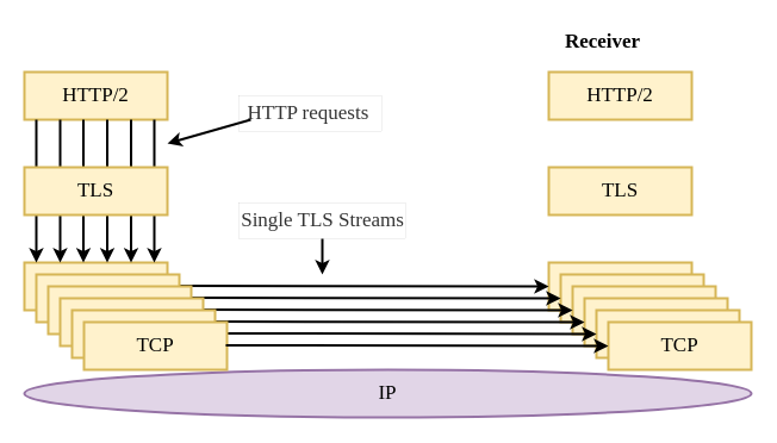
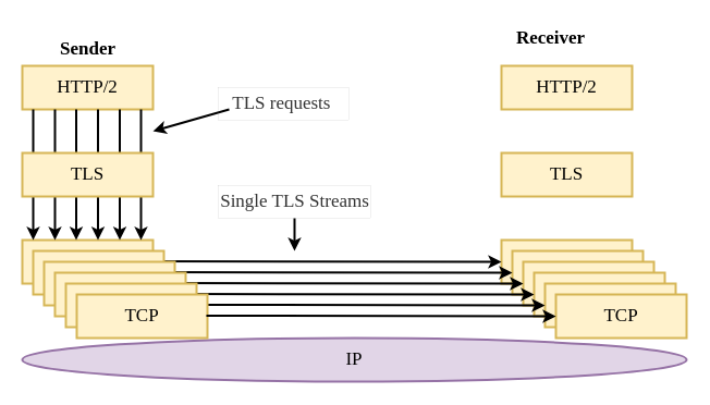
  <mxCell id="0" />
  <mxCell id="1" parent="0" />
  <mxCell id="2" value="HTTP/2" style="rounded=0;whiteSpace=wrap;html=1;strokeColor=#d6b656;fillColor=#fff2cc;strokeWidth=2;fontFamily=Ubuntu Condensed;fontSource=https%3A%2F%2Ffonts.googleapis.com%2Fcss%3Ffamily%3DUbuntu%2BCondensed;fontSize=17;" parent="1" vertex="1"><mxGeometry x="20" y="60" width="120" height="40" as="geometry" /></mxCell>
  <mxCell id="3" value="HTTP/2" style="rounded=0;whiteSpace=wrap;html=1;fillColor=#fff2cc;strokeColor=#d6b656;strokeWidth=2;fontFamily=Ubuntu Condensed;fontSource=https%3A%2F%2Ffonts.googleapis.com%2Fcss%3Ffamily%3DUbuntu%2BCondensed;fontSize=17;" parent="1" vertex="1"><mxGeometry x="460" y="60" width="120" height="40" as="geometry" /></mxCell>
  <mxCell id="4" value="TCP" style="rounded=0;whiteSpace=wrap;html=1;strokeColor=#d6b656;fillColor=#fff2cc;strokeWidth=2;fontFamily=Ubuntu Condensed;fontSource=https%3A%2F%2Ffonts.googleapis.com%2Fcss%3Ffamily%3DUbuntu%2BCondensed;fontSize=17;" parent="1" vertex="1"><mxGeometry x="20" y="220" width="120" height="40" as="geometry" /></mxCell>
  <mxCell id="5" value="IP" style="ellipse;whiteSpace=wrap;html=1;fillColor=#e1d5e7;strokeColor=#9673a6;strokeWidth=2;fontFamily=Ubuntu Condensed;fontSource=https%3A%2F%2Ffonts.googleapis.com%2Fcss%3Ffamily%3DUbuntu%2BCondensed;fontSize=17;" parent="1" vertex="1"><mxGeometry x="20" y="310" width="610" height="40" as="geometry" /></mxCell>
  <mxCell id="6" value="TLS" style="rounded=0;whiteSpace=wrap;html=1;strokeColor=#d6b656;fillColor=#fff2cc;strokeWidth=2;fontFamily=Ubuntu Condensed;fontSource=https%3A%2F%2Ffonts.googleapis.com%2Fcss%3Ffamily%3DUbuntu%2BCondensed;fontSize=17;" parent="1" vertex="1"><mxGeometry x="460" y="140" width="120" height="40" as="geometry" /></mxCell>
  <mxCell id="7" value="TCP" style="rounded=0;whiteSpace=wrap;html=1;strokeColor=#d6b656;fillColor=#fff2cc;strokeWidth=2;fontFamily=Ubuntu Condensed;fontSource=https%3A%2F%2Ffonts.googleapis.com%2Fcss%3Ffamily%3DUbuntu%2BCondensed;fontSize=17;" parent="1" vertex="1"><mxGeometry x="460" y="220" width="120" height="40" as="geometry" /></mxCell>
  <mxCell id="8" value="" style="endArrow=classic;html=1;rounded=0;exitX=0.25;exitY=1;exitDx=0;exitDy=0;entryX=0.25;entryY=0;entryDx=0;entryDy=0;fillColor=#f8cecc;strokeColor=#000000;strokeWidth=2;fontFamily=Ubuntu Condensed;fontSource=https%3A%2F%2Ffonts.googleapis.com%2Fcss%3Ffamily%3DUbuntu%2BCondensed;fontSize=17;" parent="1" edge="1"><mxGeometry width="50" height="50" relative="1" as="geometry"><mxPoint x="69.5" y="100" as="sourcePoint" /><mxPoint x="69.5" y="220" as="targetPoint" /></mxGeometry></mxCell>
+ <mxCell id="9" value="&lt;b style=&quot;font-size: 17px;&quot;&gt;&lt;font style=&quot;font-size: 17px;&quot;&gt;Sender&lt;/font&gt;&lt;/b&gt;" style="text;html=1;align=center;verticalAlign=middle;resizable=0;points=[];autosize=1;strokeColor=none;fillColor=none;fontFamily=Ubuntu Condensed;fontSource=https%3A%2F%2Ffonts.googleapis.com%2Fcss%3Ffamily%3DUbuntu%2BCondensed;fontSize=17;" parent="1" vertex="1"><mxGeometry x="45" y="30" width="70" height="30" as="geometry" /></mxCell>
  <mxCell id="10" value="&lt;span style=&quot;font-size: 17px;&quot;&gt;&lt;b style=&quot;font-size: 17px;&quot;&gt;Receiver&lt;/b&gt;&lt;/span&gt;" style="text;html=1;align=center;verticalAlign=middle;resizable=0;points=[];autosize=1;strokeColor=none;fillColor=none;fontFamily=Ubuntu Condensed;fontSource=https%3A%2F%2Ffonts.googleapis.com%2Fcss%3Ffamily%3DUbuntu%2BCondensed;fontSize=17;" parent="1" vertex="1"><mxGeometry x="465" y="20" width="80" height="30" as="geometry" /></mxCell>
  <mxCell id="11" value="" style="endArrow=classic;html=1;rounded=0;fontSize=17;strokeWidth=2;entryX=0;entryY=0.5;entryDx=0;entryDy=0;fontFamily=Ubuntu Condensed;fontSource=https%3A%2F%2Ffonts.googleapis.com%2Fcss%3Ffamily%3DUbuntu%2BCondensed;" parent="1" target="7" edge="1"><mxGeometry width="50" height="50" relative="1" as="geometry"><mxPoint x="139" y="239.5" as="sourcePoint" /><mxPoint x="450" y="240" as="targetPoint" /></mxGeometry></mxCell>
  <mxCell id="12" value="" style="rounded=0;orthogonalLoop=1;jettySize=auto;html=1;fontSize=17;strokeWidth=2;fontFamily=Ubuntu Condensed;fontSource=https%3A%2F%2Ffonts.googleapis.com%2Fcss%3Ffamily%3DUbuntu%2BCondensed;" parent="1" edge="1"><mxGeometry relative="1" as="geometry"><mxPoint x="210" y="100" as="sourcePoint" /><mxPoint x="140" y="120" as="targetPoint" /></mxGeometry></mxCell>
- <mxCell id="13" value="HTTP requests&amp;nbsp;" style="text;html=1;align=center;verticalAlign=middle;resizable=0;points=[];autosize=1;strokeColor=#666666;fillColor=none;fontSize=17;fontColor=#333333;strokeWidth=0;fontStyle=0;fontFamily=Ubuntu Condensed;fontSource=https%3A%2F%2Ffonts.googleapis.com%2Fcss%3Ffamily%3DUbuntu%2BCondensed;" parent="1" vertex="1"><mxGeometry x="200" y="80" width="120" height="30" as="geometry" /></mxCell>
+ <mxCell id="13" value="TLS requests&amp;nbsp;" style="text;html=1;align=center;verticalAlign=middle;resizable=0;points=[];autosize=1;strokeColor=#666666;fillColor=none;fontSize=17;fontColor=#333333;strokeWidth=0;fontStyle=0;fontFamily=Ubuntu Condensed;fontSource=https%3A%2F%2Ffonts.googleapis.com%2Fcss%3Ffamily%3DUbuntu%2BCondensed;" parent="1" vertex="1"><mxGeometry x="200" y="80" width="120" height="30" as="geometry" /></mxCell>
  <mxCell id="14" value="TCP" style="rounded=0;whiteSpace=wrap;html=1;strokeColor=#d6b656;fillColor=#fff2cc;strokeWidth=2;fontFamily=Ubuntu Condensed;fontSource=https%3A%2F%2Ffonts.googleapis.com%2Fcss%3Ffamily%3DUbuntu%2BCondensed;fontSize=17;" vertex="1" parent="1"><mxGeometry x="30" y="230" width="120" height="40" as="geometry" /></mxCell>
  <mxCell id="15" value="TCP" style="rounded=0;whiteSpace=wrap;html=1;strokeColor=#d6b656;fillColor=#fff2cc;strokeWidth=2;fontFamily=Ubuntu Condensed;fontSource=https%3A%2F%2Ffonts.googleapis.com%2Fcss%3Ffamily%3DUbuntu%2BCondensed;fontSize=17;" vertex="1" parent="1"><mxGeometry x="470" y="230" width="120" height="40" as="geometry" /></mxCell>
  <mxCell id="16" value="" style="endArrow=classic;html=1;rounded=0;fontSize=17;strokeWidth=2;entryX=0;entryY=0.5;entryDx=0;entryDy=0;fontFamily=Ubuntu Condensed;fontSource=https%3A%2F%2Ffonts.googleapis.com%2Fcss%3Ffamily%3DUbuntu%2BCondensed;" edge="1" parent="1"><mxGeometry width="50" height="50" relative="1" as="geometry"><mxPoint x="149" y="249.5" as="sourcePoint" /><mxPoint x="470" y="250" as="targetPoint" /></mxGeometry></mxCell>
  <mxCell id="17" value="TCP" style="rounded=0;whiteSpace=wrap;html=1;strokeColor=#d6b656;fillColor=#fff2cc;strokeWidth=2;fontFamily=Ubuntu Condensed;fontSource=https%3A%2F%2Ffonts.googleapis.com%2Fcss%3Ffamily%3DUbuntu%2BCondensed;fontSize=17;" vertex="1" parent="1"><mxGeometry x="40" y="240" width="120" height="40" as="geometry" /></mxCell>
  <mxCell id="18" value="TCP" style="rounded=0;whiteSpace=wrap;html=1;strokeColor=#d6b656;fillColor=#fff2cc;strokeWidth=2;fontFamily=Ubuntu Condensed;fontSource=https%3A%2F%2Ffonts.googleapis.com%2Fcss%3Ffamily%3DUbuntu%2BCondensed;fontSize=17;" vertex="1" parent="1"><mxGeometry x="480" y="240" width="120" height="40" as="geometry" /></mxCell>
  <mxCell id="19" value="" style="endArrow=classic;html=1;rounded=0;fontSize=17;strokeWidth=2;entryX=0;entryY=0.5;entryDx=0;entryDy=0;fontFamily=Ubuntu Condensed;fontSource=https%3A%2F%2Ffonts.googleapis.com%2Fcss%3Ffamily%3DUbuntu%2BCondensed;" edge="1" parent="1"><mxGeometry width="50" height="50" relative="1" as="geometry"><mxPoint x="159" y="259.5" as="sourcePoint" /><mxPoint x="480" y="260" as="targetPoint" /></mxGeometry></mxCell>
  <mxCell id="20" value="TCP" style="rounded=0;whiteSpace=wrap;html=1;strokeColor=#d6b656;fillColor=#fff2cc;strokeWidth=2;fontFamily=Ubuntu Condensed;fontSource=https%3A%2F%2Ffonts.googleapis.com%2Fcss%3Ffamily%3DUbuntu%2BCondensed;fontSize=17;" vertex="1" parent="1"><mxGeometry x="50" y="250" width="120" height="40" as="geometry" /></mxCell>
  <mxCell id="21" value="TCP" style="rounded=0;whiteSpace=wrap;html=1;strokeColor=#d6b656;fillColor=#fff2cc;strokeWidth=2;fontFamily=Ubuntu Condensed;fontSource=https%3A%2F%2Ffonts.googleapis.com%2Fcss%3Ffamily%3DUbuntu%2BCondensed;fontSize=17;" vertex="1" parent="1"><mxGeometry x="490" y="250" width="120" height="40" as="geometry" /></mxCell>
  <mxCell id="22" value="" style="endArrow=classic;html=1;rounded=0;fontSize=17;strokeWidth=2;entryX=0;entryY=0.5;entryDx=0;entryDy=0;fontFamily=Ubuntu Condensed;fontSource=https%3A%2F%2Ffonts.googleapis.com%2Fcss%3Ffamily%3DUbuntu%2BCondensed;" edge="1" parent="1"><mxGeometry width="50" height="50" relative="1" as="geometry"><mxPoint x="169" y="269.5" as="sourcePoint" /><mxPoint x="490" y="270" as="targetPoint" /></mxGeometry></mxCell>
  <mxCell id="23" value="TCP" style="rounded=0;whiteSpace=wrap;html=1;strokeColor=#d6b656;fillColor=#fff2cc;strokeWidth=2;fontFamily=Ubuntu Condensed;fontSource=https%3A%2F%2Ffonts.googleapis.com%2Fcss%3Ffamily%3DUbuntu%2BCondensed;fontSize=17;" vertex="1" parent="1"><mxGeometry x="60" y="260" width="120" height="40" as="geometry" /></mxCell>
  <mxCell id="24" value="TCP" style="rounded=0;whiteSpace=wrap;html=1;strokeColor=#d6b656;fillColor=#fff2cc;strokeWidth=2;fontFamily=Ubuntu Condensed;fontSource=https%3A%2F%2Ffonts.googleapis.com%2Fcss%3Ffamily%3DUbuntu%2BCondensed;fontSize=17;" vertex="1" parent="1"><mxGeometry x="500" y="260" width="120" height="40" as="geometry" /></mxCell>
  <mxCell id="25" value="" style="endArrow=classic;html=1;rounded=0;fontSize=17;strokeWidth=2;entryX=0;entryY=0.5;entryDx=0;entryDy=0;fontFamily=Ubuntu Condensed;fontSource=https%3A%2F%2Ffonts.googleapis.com%2Fcss%3Ffamily%3DUbuntu%2BCondensed;" edge="1" parent="1"><mxGeometry width="50" height="50" relative="1" as="geometry"><mxPoint x="179" y="279.5" as="sourcePoint" /><mxPoint x="500" y="280" as="targetPoint" /></mxGeometry></mxCell>
  <mxCell id="26" value="TCP" style="rounded=0;whiteSpace=wrap;html=1;strokeColor=#d6b656;fillColor=#fff2cc;strokeWidth=2;fontFamily=Ubuntu Condensed;fontSource=https%3A%2F%2Ffonts.googleapis.com%2Fcss%3Ffamily%3DUbuntu%2BCondensed;fontSize=17;" vertex="1" parent="1"><mxGeometry x="70" y="270" width="120" height="40" as="geometry" /></mxCell>
  <mxCell id="27" value="TCP" style="rounded=0;whiteSpace=wrap;html=1;strokeColor=#d6b656;fillColor=#fff2cc;strokeWidth=2;fontFamily=Ubuntu Condensed;fontSource=https%3A%2F%2Ffonts.googleapis.com%2Fcss%3Ffamily%3DUbuntu%2BCondensed;fontSize=17;" vertex="1" parent="1"><mxGeometry x="510" y="270" width="120" height="40" as="geometry" /></mxCell>
  <mxCell id="28" value="" style="endArrow=classic;html=1;rounded=0;fontSize=17;strokeWidth=2;entryX=0;entryY=0.5;entryDx=0;entryDy=0;fontFamily=Ubuntu Condensed;fontSource=https%3A%2F%2Ffonts.googleapis.com%2Fcss%3Ffamily%3DUbuntu%2BCondensed;" edge="1" parent="1"><mxGeometry width="50" height="50" relative="1" as="geometry"><mxPoint x="189" y="289.5" as="sourcePoint" /><mxPoint x="510" y="290" as="targetPoint" /></mxGeometry></mxCell>
  <mxCell id="29" value="" style="rounded=0;orthogonalLoop=1;jettySize=auto;html=1;fontSize=17;strokeWidth=2;fontFamily=Ubuntu Condensed;fontSource=https%3A%2F%2Ffonts.googleapis.com%2Fcss%3Ffamily%3DUbuntu%2BCondensed;" edge="1" parent="1"><mxGeometry relative="1" as="geometry"><mxPoint x="270" y="200" as="sourcePoint" /><mxPoint x="270" y="230" as="targetPoint" /></mxGeometry></mxCell>
  <mxCell id="30" value="Single TLS Streams" style="text;html=1;align=center;verticalAlign=middle;resizable=0;points=[];autosize=1;strokeColor=#666666;fillColor=none;fontSize=17;fontColor=#333333;strokeWidth=0;fontStyle=0;fontFamily=Ubuntu Condensed;fontSource=https%3A%2F%2Ffonts.googleapis.com%2Fcss%3Ffamily%3DUbuntu%2BCondensed;" vertex="1" parent="1"><mxGeometry x="200" y="170" width="140" height="30" as="geometry" /></mxCell>
  <mxCell id="31" value="" style="endArrow=classic;html=1;rounded=0;exitX=0.25;exitY=1;exitDx=0;exitDy=0;entryX=0.25;entryY=0;entryDx=0;entryDy=0;fillColor=#f8cecc;strokeColor=#000000;strokeWidth=2;fontFamily=Ubuntu Condensed;fontSource=https%3A%2F%2Ffonts.googleapis.com%2Fcss%3Ffamily%3DUbuntu%2BCondensed;fontSize=17;" edge="1" parent="1"><mxGeometry width="50" height="50" relative="1" as="geometry"><mxPoint x="50" y="100" as="sourcePoint" /><mxPoint x="50" y="220" as="targetPoint" /></mxGeometry></mxCell>
  <mxCell id="32" value="" style="endArrow=classic;html=1;rounded=0;exitX=0.25;exitY=1;exitDx=0;exitDy=0;entryX=0.25;entryY=0;entryDx=0;entryDy=0;fillColor=#f8cecc;strokeColor=#000000;strokeWidth=2;fontFamily=Ubuntu Condensed;fontSource=https%3A%2F%2Ffonts.googleapis.com%2Fcss%3Ffamily%3DUbuntu%2BCondensed;fontSize=17;" edge="1" parent="1"><mxGeometry width="50" height="50" relative="1" as="geometry"><mxPoint x="89.5" y="100" as="sourcePoint" /><mxPoint x="89.5" y="220" as="targetPoint" /></mxGeometry></mxCell>
  <mxCell id="33" value="" style="endArrow=classic;html=1;rounded=0;exitX=0.25;exitY=1;exitDx=0;exitDy=0;entryX=0.25;entryY=0;entryDx=0;entryDy=0;fillColor=#f8cecc;strokeColor=#000000;strokeWidth=2;fontFamily=Ubuntu Condensed;fontSource=https%3A%2F%2Ffonts.googleapis.com%2Fcss%3Ffamily%3DUbuntu%2BCondensed;fontSize=17;" edge="1" parent="1"><mxGeometry width="50" height="50" relative="1" as="geometry"><mxPoint x="30" y="100" as="sourcePoint" /><mxPoint x="30" y="220" as="targetPoint" /></mxGeometry></mxCell>
  <mxCell id="34" value="" style="endArrow=classic;html=1;rounded=0;exitX=0.25;exitY=1;exitDx=0;exitDy=0;entryX=0.25;entryY=0;entryDx=0;entryDy=0;fillColor=#f8cecc;strokeColor=#000000;strokeWidth=2;fontFamily=Ubuntu Condensed;fontSource=https%3A%2F%2Ffonts.googleapis.com%2Fcss%3Ffamily%3DUbuntu%2BCondensed;fontSize=17;" edge="1" parent="1"><mxGeometry width="50" height="50" relative="1" as="geometry"><mxPoint x="109.5" y="100" as="sourcePoint" /><mxPoint x="109.5" y="220" as="targetPoint" /></mxGeometry></mxCell>
  <mxCell id="35" value="" style="endArrow=classic;html=1;rounded=0;exitX=0.25;exitY=1;exitDx=0;exitDy=0;entryX=0.25;entryY=0;entryDx=0;entryDy=0;fillColor=#f8cecc;strokeColor=#000000;strokeWidth=2;fontFamily=Ubuntu Condensed;fontSource=https%3A%2F%2Ffonts.googleapis.com%2Fcss%3Ffamily%3DUbuntu%2BCondensed;fontSize=17;" edge="1" parent="1"><mxGeometry width="50" height="50" relative="1" as="geometry"><mxPoint x="129" y="100" as="sourcePoint" /><mxPoint x="129" y="220" as="targetPoint" /></mxGeometry></mxCell>
  <mxCell id="36" value="TLS" style="rounded=0;whiteSpace=wrap;html=1;strokeColor=#d6b656;fillColor=#fff2cc;strokeWidth=2;fontFamily=Ubuntu Condensed;fontSource=https%3A%2F%2Ffonts.googleapis.com%2Fcss%3Ffamily%3DUbuntu%2BCondensed;fontSize=17;" parent="1" vertex="1"><mxGeometry x="20" y="140" width="120" height="40" as="geometry" /></mxCell>
